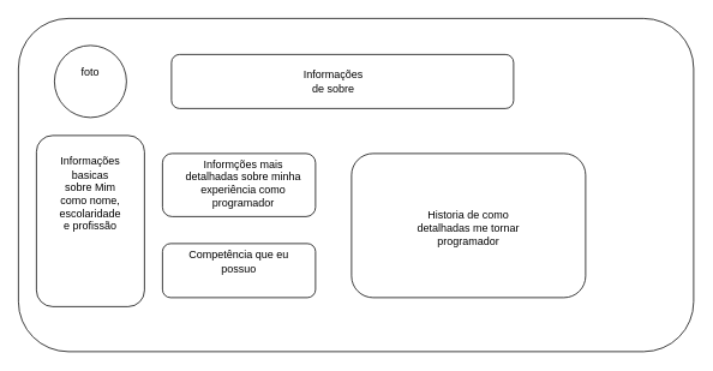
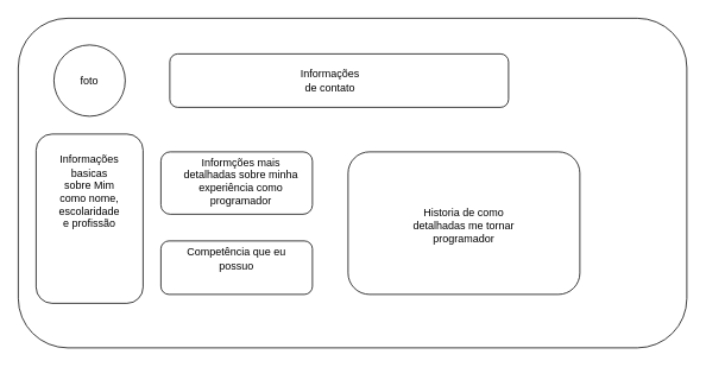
  <mxCell id="0" />
  <mxCell id="1" parent="0" />
  <mxCell id="2" value="" style="rounded=1;whiteSpace=wrap;html=1;" parent="1" vertex="1"><mxGeometry x="20" y="20" width="750" height="370" as="geometry" /></mxCell>
  <mxCell id="3" value="" style="ellipse;whiteSpace=wrap;html=1;aspect=fixed;" parent="1" vertex="1"><mxGeometry x="60" y="50" width="80" height="80" as="geometry" /></mxCell>
  <mxCell id="4" value="" style="rounded=1;whiteSpace=wrap;html=1;" parent="1" vertex="1"><mxGeometry x="40" y="150" width="120" height="190" as="geometry" /></mxCell>
  <mxCell id="5" value="Informações basicas sobre Mim como nome, escolaridade e profissão" style="text;html=1;align=center;verticalAlign=middle;whiteSpace=wrap;rounded=0;" parent="1" vertex="1"><mxGeometry x="70" y="200" width="60" height="30" as="geometry" /></mxCell>
- <mxCell id="6" value="foto" style="text;html=1;align=center;verticalAlign=middle;whiteSpace=wrap;rounded=0;" parent="1" vertex="1"><mxGeometry x="70" y="60" width="60" height="40" as="geometry" /></mxCell>
+ <mxCell id="6" value="foto" style="text;html=1;align=center;verticalAlign=middle;whiteSpace=wrap;rounded=0;" parent="1" vertex="1"><mxGeometry x="70" y="70" width="60" height="40" as="geometry" /></mxCell>
  <mxCell id="7" value="" style="rounded=1;whiteSpace=wrap;html=1;" parent="1" vertex="1"><mxGeometry x="180" y="270" width="170" height="60" as="geometry" /></mxCell>
  <mxCell id="8" value="Competência que eu possuo" style="text;html=1;align=center;verticalAlign=middle;whiteSpace=wrap;rounded=0;" parent="1" vertex="1"><mxGeometry x="200" y="275" width="130" height="30" as="geometry" /></mxCell>
  <mxCell id="9" value="" style="rounded=1;whiteSpace=wrap;html=1;" parent="1" vertex="1"><mxGeometry x="180" y="170" width="170" height="70" as="geometry" /></mxCell>
  <mxCell id="10" value="Informções mais detalhadas sobre minha experiência como programador" style="text;html=1;align=center;verticalAlign=middle;whiteSpace=wrap;rounded=0;" parent="1" vertex="1"><mxGeometry x="200" y="185" width="140" height="35" as="geometry" /></mxCell>
  <mxCell id="11" value="" style="rounded=1;whiteSpace=wrap;html=1;" parent="1" vertex="1"><mxGeometry x="390" y="170" width="260" height="160" as="geometry" /></mxCell>
  <mxCell id="12" value="Historia de como detalhadas me tornar programador" style="text;html=1;align=center;verticalAlign=middle;whiteSpace=wrap;rounded=0;" parent="1" vertex="1"><mxGeometry x="455" y="185" width="130" height="135" as="geometry" /></mxCell>
  <mxCell id="13" value="" style="rounded=1;whiteSpace=wrap;html=1;" parent="1" vertex="1"><mxGeometry x="190" y="60" width="380" height="60" as="geometry" /></mxCell>
- <mxCell id="14" value="Informações de sobre" style="text;html=1;align=center;verticalAlign=middle;whiteSpace=wrap;rounded=0;" parent="1" vertex="1"><mxGeometry x="340" y="75" width="60" height="30" as="geometry" /></mxCell>
+ <mxCell id="14" value="Informações de contato" style="text;html=1;align=center;verticalAlign=middle;whiteSpace=wrap;rounded=0;" parent="1" vertex="1"><mxGeometry x="340" y="75" width="60" height="30" as="geometry" /></mxCell>
